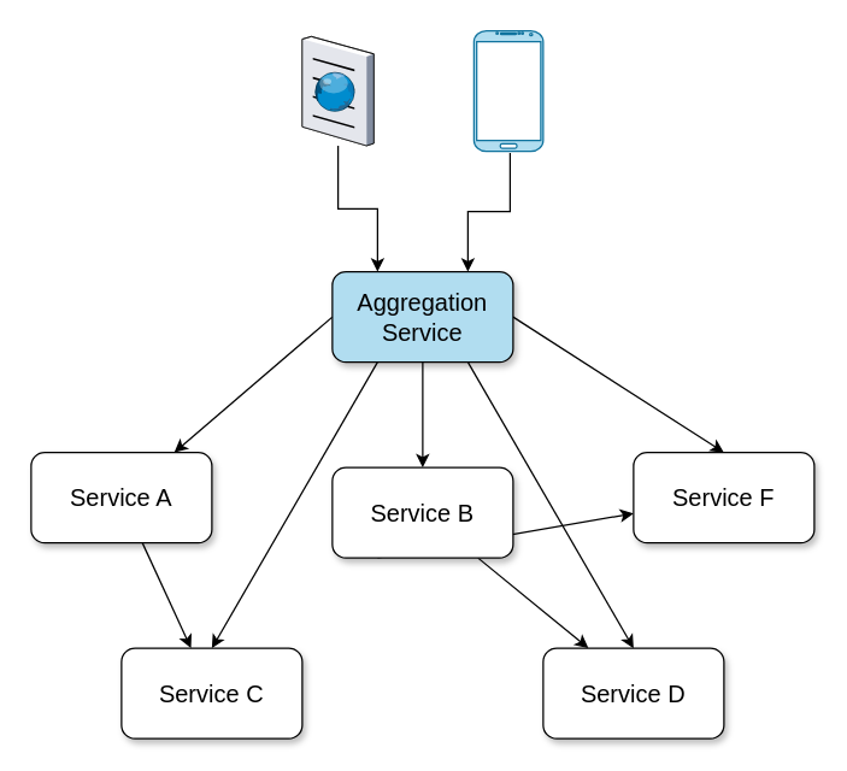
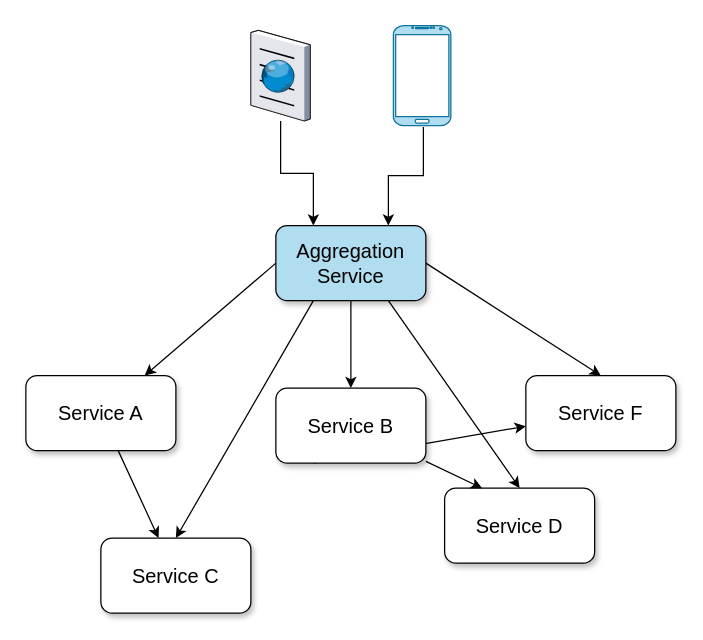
  <mxCell id="0" />
  <mxCell id="1" parent="0" />
  <mxCell id="2" style="rounded=0;orthogonalLoop=1;jettySize=auto;elbow=vertical;html=1;shadow=0;edgeStyle=orthogonalEdgeStyle;entryX=0.25;entryY=0;entryDx=0;entryDy=0;" parent="1" source="3" target="11" edge="1"><mxGeometry relative="1" as="geometry" /></mxCell>
  <mxCell id="3" value="" style="verticalLabelPosition=bottom;aspect=fixed;html=1;verticalAlign=top;strokeColor=none;align=center;outlineConnect=0;shape=mxgraph.citrix.browser;shadow=0;" parent="1" vertex="1"><mxGeometry x="200" y="23.75" width="47.5" height="72.5" as="geometry" /></mxCell>
  <mxCell id="4" style="rounded=0;orthogonalLoop=1;jettySize=auto;elbow=vertical;html=1;entryX=0.75;entryY=0;entryDx=0;entryDy=0;shadow=0;edgeStyle=orthogonalEdgeStyle;exitX=0.522;exitY=1.013;exitDx=0;exitDy=0;exitPerimeter=0;" parent="1" source="5" target="11" edge="1"><mxGeometry relative="1" as="geometry" /></mxCell>
  <mxCell id="5" value="" style="verticalLabelPosition=bottom;verticalAlign=top;html=1;shadow=0;dashed=0;strokeWidth=1;shape=mxgraph.android.phone2;strokeColor=#10739e;fillColor=#b1ddf0;" parent="1" vertex="1"><mxGeometry x="314" y="20" width="46" height="80" as="geometry" /></mxCell>
  <mxCell id="6" style="edgeStyle=orthogonalEdgeStyle;rounded=0;orthogonalLoop=1;jettySize=auto;html=1;shadow=0;" parent="1" source="11" target="18" edge="1"><mxGeometry relative="1" as="geometry" /></mxCell>
  <mxCell id="7" style="rounded=0;orthogonalLoop=1;jettySize=auto;html=1;exitX=0.25;exitY=1;exitDx=0;exitDy=0;entryX=0.5;entryY=0;entryDx=0;entryDy=0;elbow=vertical;shadow=0;" parent="1" source="11" target="14" edge="1"><mxGeometry relative="1" as="geometry" /></mxCell>
  <mxCell id="8" style="rounded=0;orthogonalLoop=1;jettySize=auto;elbow=vertical;html=1;exitX=0.75;exitY=1;exitDx=0;exitDy=0;entryX=0.5;entryY=0;entryDx=0;entryDy=0;shadow=0;" parent="1" source="11" target="15" edge="1"><mxGeometry relative="1" as="geometry" /></mxCell>
  <mxCell id="9" style="rounded=0;orthogonalLoop=1;jettySize=auto;elbow=vertical;html=1;exitX=1;exitY=0.5;exitDx=0;exitDy=0;entryX=0.5;entryY=0;entryDx=0;entryDy=0;shadow=0;" parent="1" source="11" target="19" edge="1"><mxGeometry relative="1" as="geometry" /></mxCell>
  <mxCell id="10" style="rounded=0;orthogonalLoop=1;jettySize=auto;elbow=vertical;html=1;exitX=0;exitY=0.5;exitDx=0;exitDy=0;shadow=0;" parent="1" source="11" target="13" edge="1"><mxGeometry relative="1" as="geometry" /></mxCell>
  <mxCell id="11" value="Aggregation Service" style="rounded=1;whiteSpace=wrap;html=1;shadow=1;fontSize=16;fillColor=#b1ddf0;" parent="1" vertex="1"><mxGeometry x="220" y="180" width="120" height="60" as="geometry" /></mxCell>
  <mxCell id="12" style="edgeStyle=none;rounded=0;orthogonalLoop=1;jettySize=auto;html=1;shadow=0;" parent="1" source="13" target="14" edge="1"><mxGeometry relative="1" as="geometry" /></mxCell>
  <mxCell id="13" value="Service A" style="rounded=1;whiteSpace=wrap;html=1;shadow=1;fontSize=16;" parent="1" vertex="1"><mxGeometry x="20" y="300" width="120" height="60" as="geometry" /></mxCell>
  <mxCell id="14" value="Service C" style="rounded=1;whiteSpace=wrap;html=1;shadow=1;fontSize=16;" parent="1" vertex="1"><mxGeometry x="80" y="430" width="120" height="60" as="geometry" /></mxCell>
- <mxCell id="15" value="Service D" style="rounded=1;whiteSpace=wrap;html=1;shadow=1;fontSize=16;" parent="1" vertex="1"><mxGeometry x="360" y="430" width="120" height="60" as="geometry" /></mxCell>
+ <mxCell id="15" value="Service D" style="rounded=1;whiteSpace=wrap;html=1;shadow=1;fontSize=16;" parent="1" vertex="1"><mxGeometry x="355" y="390" width="120" height="60" as="geometry" /></mxCell>
  <mxCell id="16" style="edgeStyle=none;rounded=0;orthogonalLoop=1;jettySize=auto;html=1;entryX=0.25;entryY=0;entryDx=0;entryDy=0;shadow=0;" parent="1" source="18" target="15" edge="1"><mxGeometry relative="1" as="geometry" /></mxCell>
  <mxCell id="17" style="edgeStyle=none;rounded=0;orthogonalLoop=1;jettySize=auto;html=1;exitX=0.25;exitY=1;exitDx=0;exitDy=0;shadow=0;" parent="1" source="18" target="19" edge="1"><mxGeometry relative="1" as="geometry" /></mxCell>
  <mxCell id="18" value="Service B" style="rounded=1;whiteSpace=wrap;html=1;shadow=1;fontSize=16;" parent="1" vertex="1"><mxGeometry x="220" y="310" width="120" height="60" as="geometry" /></mxCell>
  <mxCell id="19" value="Service F" style="rounded=1;whiteSpace=wrap;html=1;shadow=1;fontSize=16;" parent="1" vertex="1"><mxGeometry x="420" y="300" width="120" height="60" as="geometry" /></mxCell>
